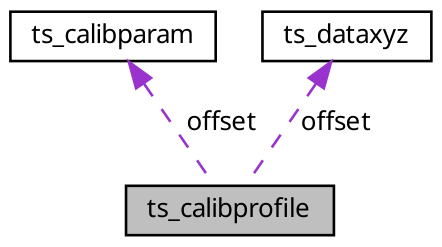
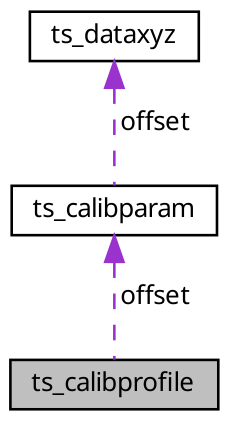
  digraph {
    fontname="Noto Sans"
    node [color=black fillcolor=white fontname="Noto Sans" fontsize=10 shape=record style=filled]
    edge [color=darkorchid3 dir=back fontname="Noto Sans" fontsize=10 labelfontname=Helvetica labelfontsize=10 style=dashed]
    n1 [fillcolor=grey75 fontcolor=black height=0.2 label=ts_calibprofile width=0.4]
    n2 [height=0.2 label=ts_calibparam width=0.4]
    n3 [height=0.2 label=ts_dataxyz width=0.4]
    n2 -> n1 [label=" offset"]
-   n3 -> n1 [label=" offset"]
+   n3 -> n2 [label=" offset"]
  }
